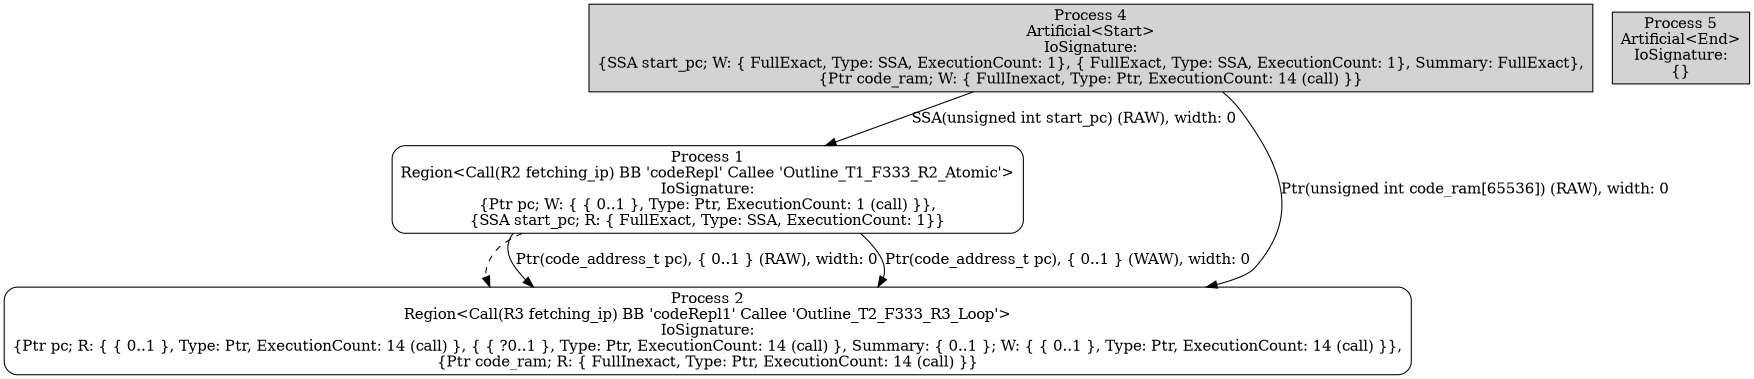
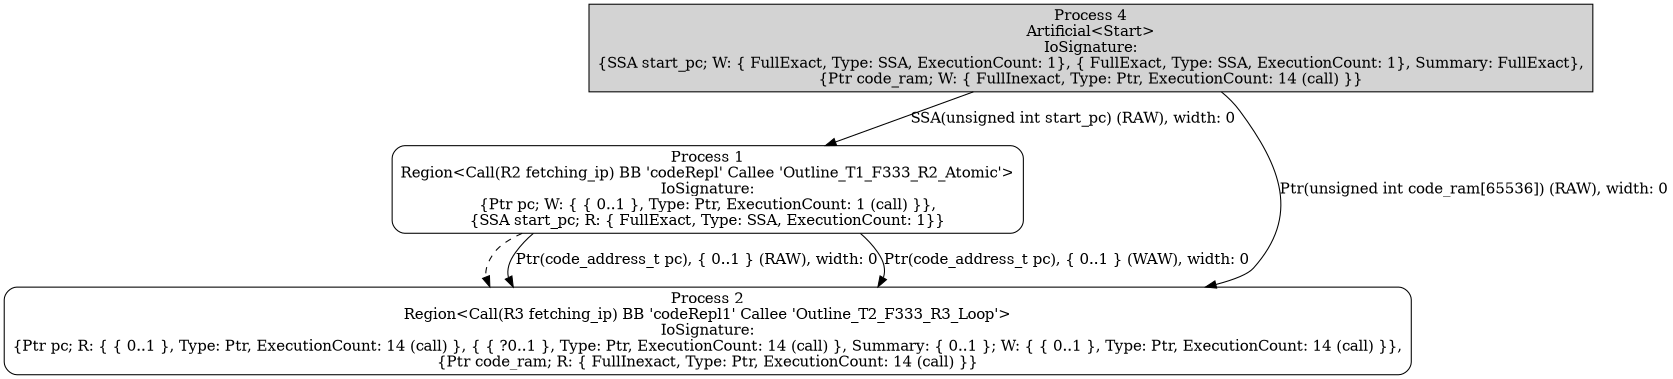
  digraph {
    node [shape=box style=rounded]
    n1 [label="Process 1\nRegion<Call(R2 fetching_ip) BB 'codeRepl' Callee 'Outline_T1_F333_R2_Atomic'>\nIoSignature:\n{Ptr pc; W: { { 0..1 }, Type: Ptr, ExecutionCount: 1 (call) }},\n{SSA start_pc; R: { FullExact, Type: SSA, ExecutionCount: 1}}"]
    n2 [label="Process 2\nRegion<Call(R3 fetching_ip) BB 'codeRepl1' Callee 'Outline_T2_F333_R3_Loop'>\nIoSignature:\n{Ptr pc; R: { { 0..1 }, Type: Ptr, ExecutionCount: 14 (call) }, { { ?0..1 }, Type: Ptr, ExecutionCount: 14 (call) }, Summary: { 0..1 }; W: { { 0..1 }, Type: Ptr, ExecutionCount: 14 (call) }},\n{Ptr code_ram; R: { FullInexact, Type: Ptr, ExecutionCount: 14 (call) }}"]
    n3 [fillcolor=lightgrey label="Process 4\nArtificial<Start>\nIoSignature:\n{SSA start_pc; W: { FullExact, Type: SSA, ExecutionCount: 1}, { FullExact, Type: SSA, ExecutionCount: 1}, Summary: FullExact},\n{Ptr code_ram; W: { FullInexact, Type: Ptr, ExecutionCount: 14 (call) }}" style=filled]
-   n4 [fillcolor=lightgrey label="Process 5\nArtificial<End>\nIoSignature:\n{}" style=filled]
    n1 -> n2 [style=dashed]
    n1 -> n2 [label="Ptr(code_address_t pc), { 0..1 } (RAW), width: 0"]
    n1 -> n2 [label="Ptr(code_address_t pc), { 0..1 } (WAW), width: 0"]
    n3 -> n1 [label="SSA(unsigned int start_pc) (RAW), width: 0"]
    n3 -> n2 [label="Ptr(unsigned int code_ram[65536]) (RAW), width: 0"]
  }
